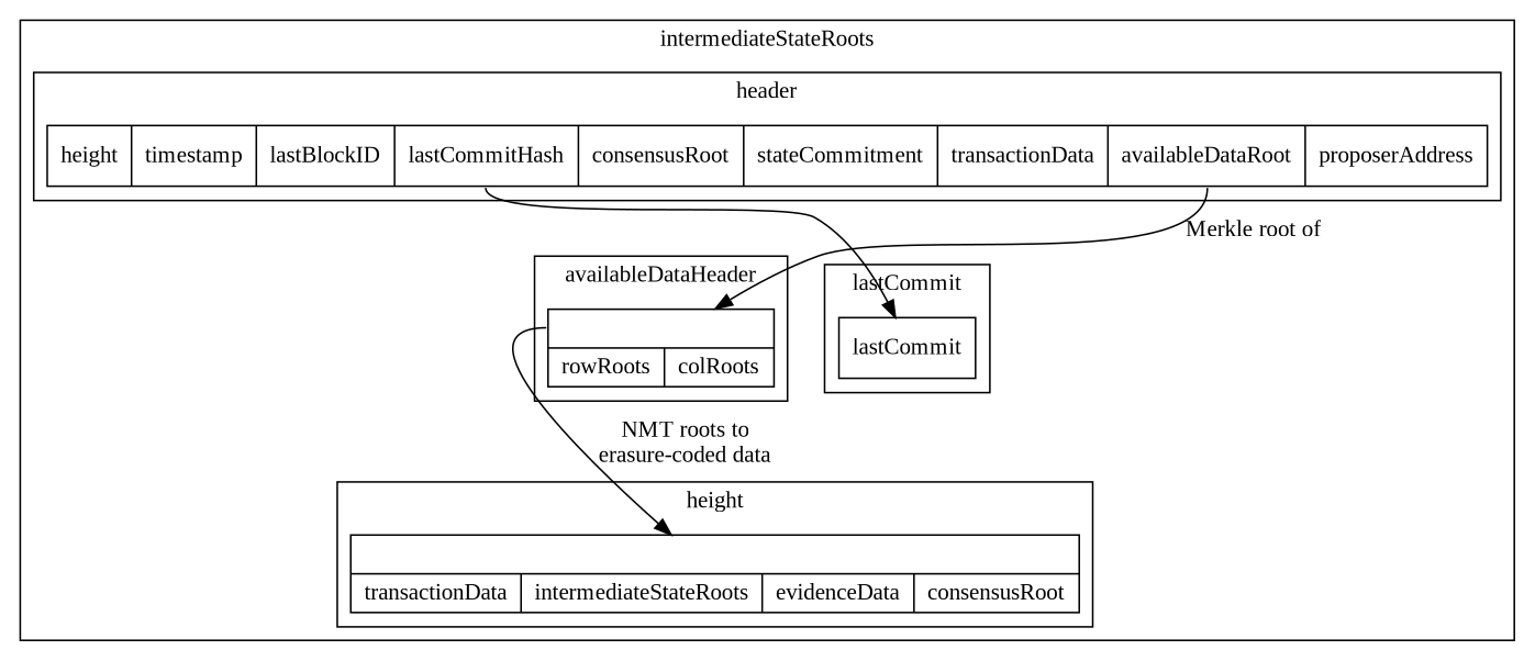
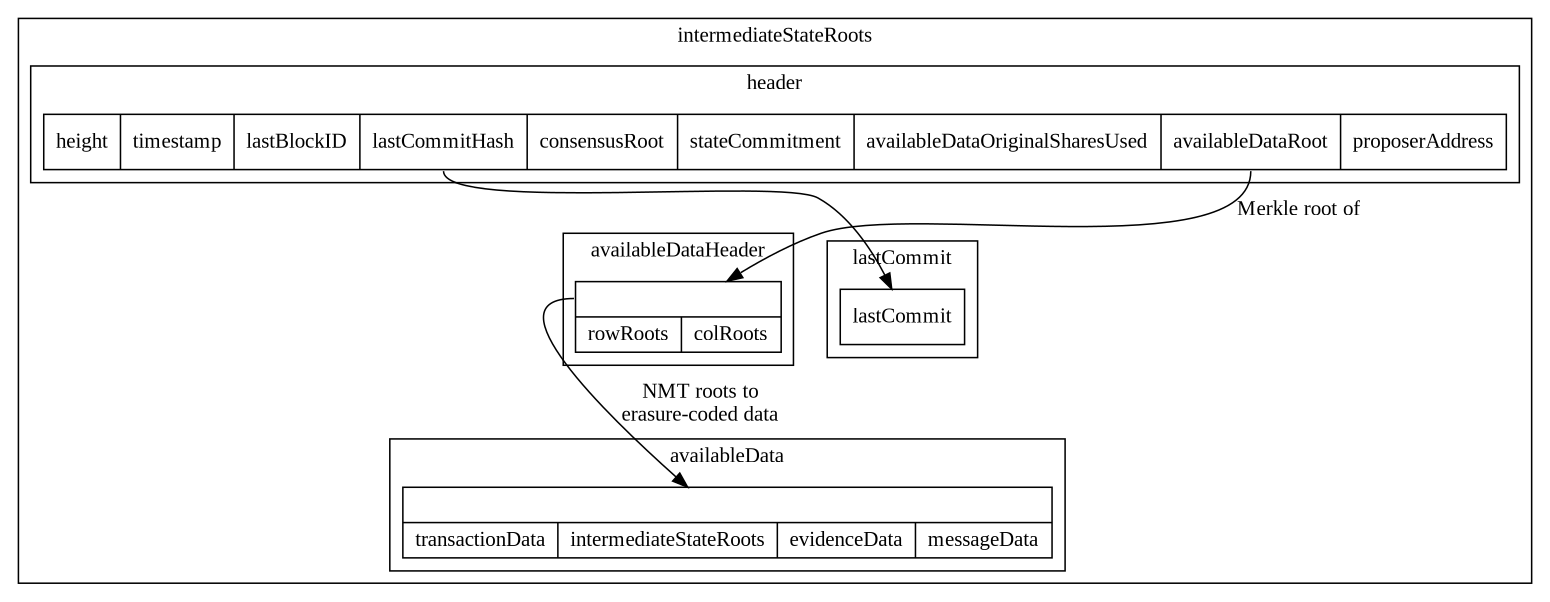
  digraph {
    fontname="Liberation Serif"
    rankdir=TB
    node [fontname="Liberation Serif" shape=record]
    edge [fontname="Liberation Serif"]
    n1 [label="{<f0> | { rowRoots | colRoots } }"]
-   n2 [label="{ | { transactionData | intermediateStateRoots | evidenceData | consensusRoot } }"]
+   n2 [label="{ | { transactionData | intermediateStateRoots | evidenceData | messageData } }"]
    n3 [label="{lastCommit}"]
-   n4 [label="height | timestamp | lastBlockID | <f3> lastCommitHash | consensusRoot | stateCommitment | transactionData | <f6> availableDataRoot | proposerAddress"]
+   n4 [label="height | timestamp | lastBlockID | <f3> lastCommitHash | consensusRoot | stateCommitment | availableDataOriginalSharesUsed | <f6> availableDataRoot | proposerAddress"]
    subgraph cluster_1 {
      label=intermediateStateRoots
      subgraph cluster_2 {
        label=availableDataHeader
        n1
      }
      subgraph cluster_3 {
-       label=height
+       label=availableData
        n2
      }
      subgraph cluster_4 {
        label=lastCommit
        n3
      }
      subgraph cluster_5 {
        label=header
        n4
      }
    }
    n1 -> n2 [label="NMT roots to\nerasure-coded data" tailport=f0]
    n4 -> n1 [label="Merkle root of" tailport=f6]
    n4 -> n1 [style=invis]
    n4 -> n2 [style=invis]
    n4 -> n3 [tailport=f3]
  }
